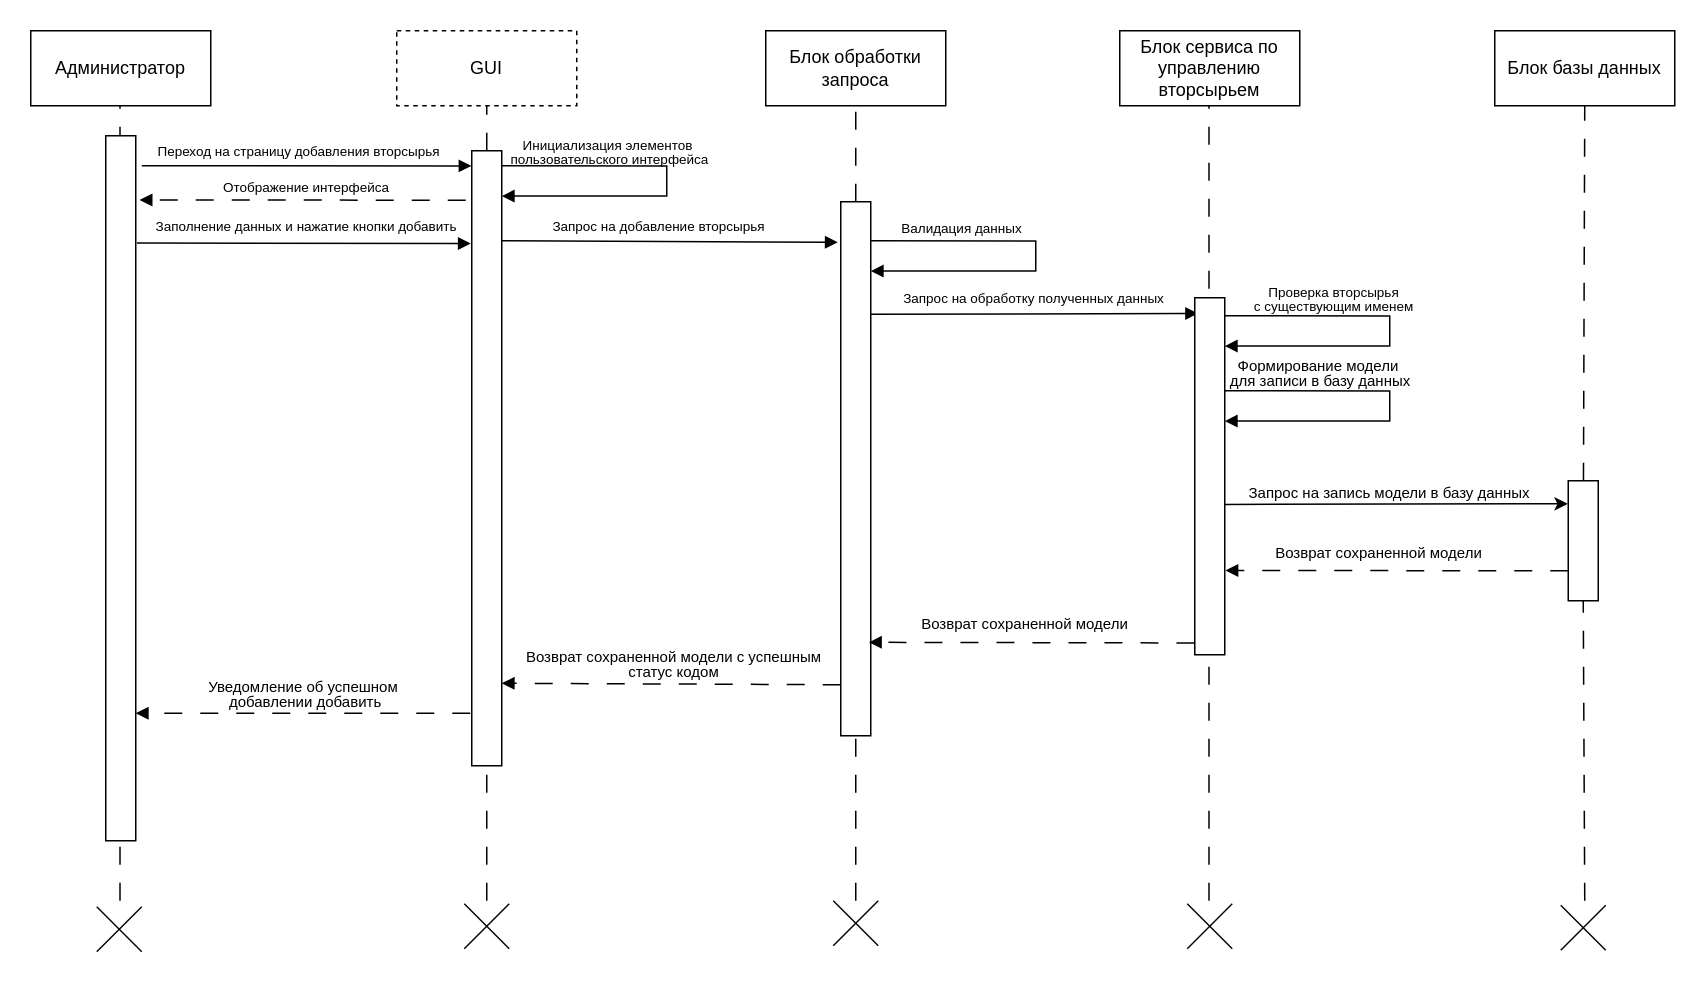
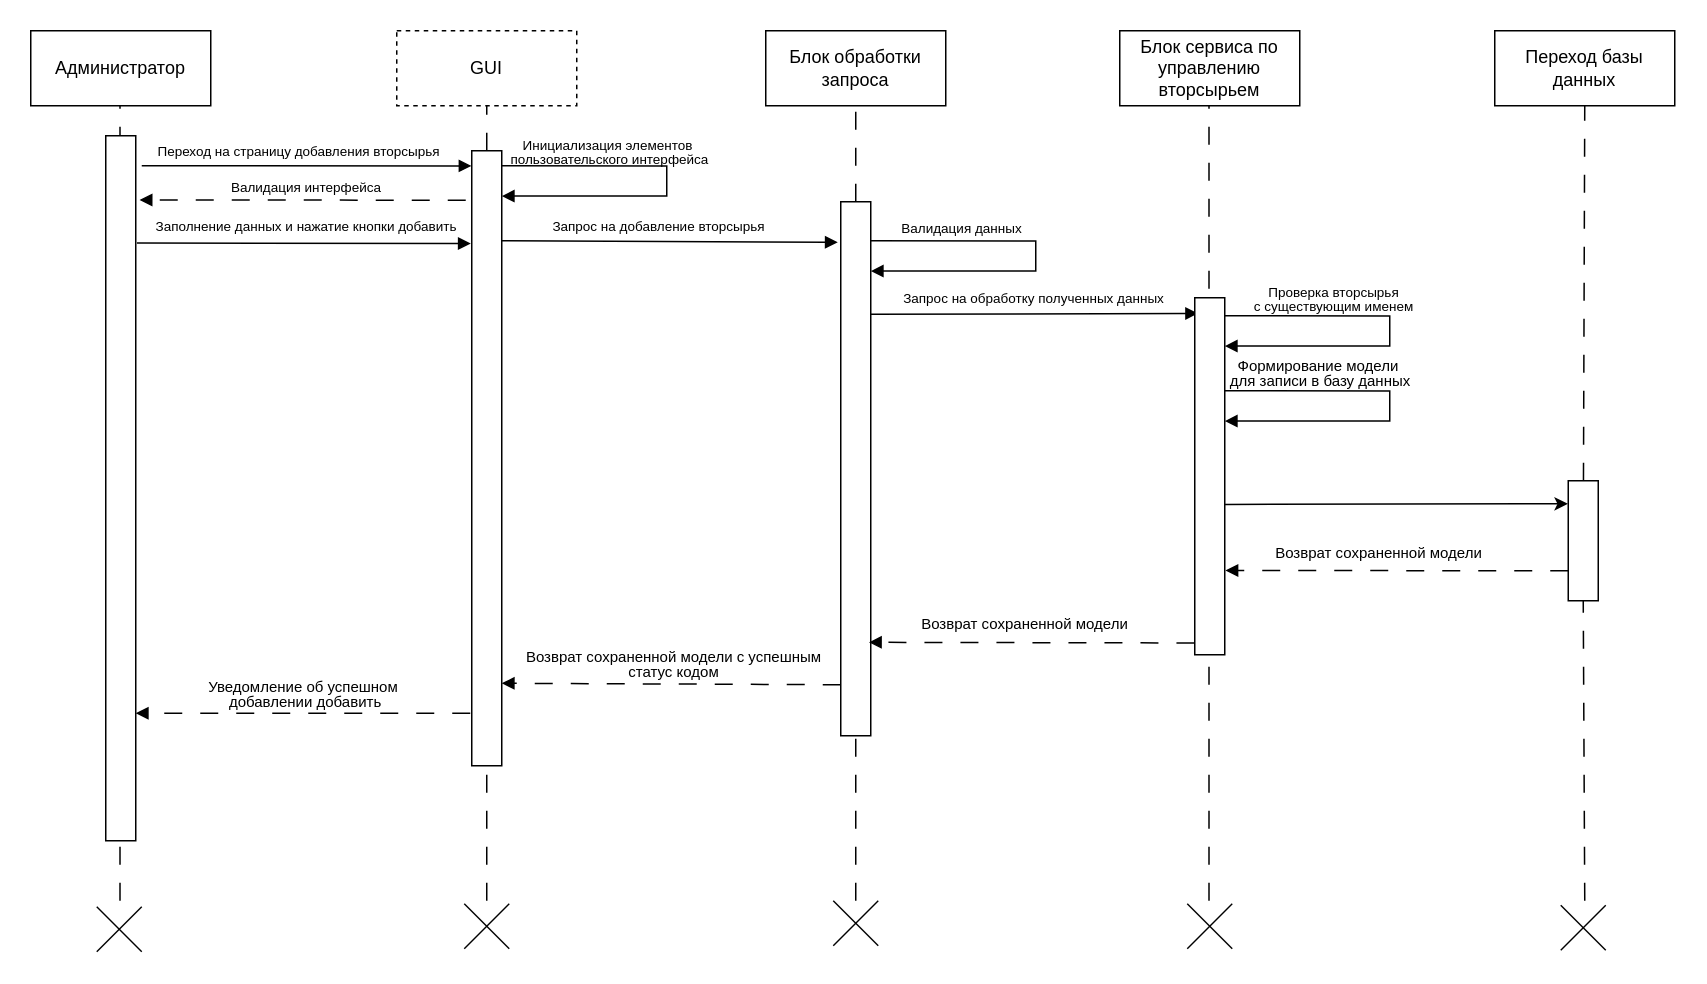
  <mxCell id="0" />
  <mxCell id="1" parent="0" />
  <mxCell id="2" value="Администратор" style="rounded=0;whiteSpace=wrap;html=1;" parent="1" vertex="1"><mxGeometry x="20" y="20" width="120" height="50" as="geometry" /></mxCell>
  <mxCell id="3" value="GUI" style="rounded=0;whiteSpace=wrap;html=1;dashed=1;" parent="1" vertex="1"><mxGeometry x="264" y="20" width="120" height="50" as="geometry" /></mxCell>
  <mxCell id="4" value="Блок обработки запроса" style="rounded=0;whiteSpace=wrap;html=1;" parent="1" vertex="1"><mxGeometry x="510" y="20" width="120" height="50" as="geometry" /></mxCell>
  <mxCell id="5" value="Блок сервиса по управлению вторсырьем" style="rounded=0;whiteSpace=wrap;html=1;" parent="1" vertex="1"><mxGeometry x="746" y="20" width="120" height="50" as="geometry" /></mxCell>
- <mxCell id="6" value="Блок базы данных" style="rounded=0;whiteSpace=wrap;html=1;" parent="1" vertex="1"><mxGeometry x="996" y="20" width="120" height="50" as="geometry" /></mxCell>
+ <mxCell id="6" value="Переход базы данных" style="rounded=0;whiteSpace=wrap;html=1;" parent="1" vertex="1"><mxGeometry x="996" y="20" width="120" height="50" as="geometry" /></mxCell>
  <mxCell id="7" value="" style="endArrow=none;html=1;rounded=0;entryX=0.5;entryY=1;entryDx=0;entryDy=0;dashed=1;dashPattern=12 12;" parent="1" source="30" target="3" edge="1"><mxGeometry width="50" height="50" relative="1" as="geometry"><mxPoint x="324" y="600" as="sourcePoint" /><mxPoint x="590" y="340" as="targetPoint" /></mxGeometry></mxCell>
  <mxCell id="8" value="" style="endArrow=none;html=1;rounded=0;entryX=0.5;entryY=1;entryDx=0;entryDy=0;dashed=1;dashPattern=12 12;" parent="1" edge="1"><mxGeometry width="50" height="50" relative="1" as="geometry"><mxPoint x="79.5" y="600" as="sourcePoint" /><mxPoint x="79.5" y="70" as="targetPoint" /></mxGeometry></mxCell>
  <mxCell id="9" value="" style="endArrow=none;html=1;rounded=0;entryX=0.5;entryY=1;entryDx=0;entryDy=0;dashed=1;dashPattern=12 12;" parent="1" source="39" edge="1"><mxGeometry width="50" height="50" relative="1" as="geometry"><mxPoint x="570" y="600" as="sourcePoint" /><mxPoint x="570" y="70" as="targetPoint" /></mxGeometry></mxCell>
  <mxCell id="10" value="" style="endArrow=none;html=1;rounded=0;entryX=0.5;entryY=1;entryDx=0;entryDy=0;dashed=1;dashPattern=12 12;" parent="1" edge="1"><mxGeometry width="50" height="50" relative="1" as="geometry"><mxPoint x="805.5" y="600" as="sourcePoint" /><mxPoint x="805.5" y="70" as="targetPoint" /></mxGeometry></mxCell>
  <mxCell id="11" value="" style="endArrow=none;html=1;rounded=0;entryX=0.5;entryY=1;entryDx=0;entryDy=0;dashed=1;dashPattern=12 12;" parent="1" source="62" edge="1"><mxGeometry width="50" height="50" relative="1" as="geometry"><mxPoint x="1056" y="600" as="sourcePoint" /><mxPoint x="1056" y="70" as="targetPoint" /></mxGeometry></mxCell>
  <mxCell id="12" value="" style="group" parent="1" vertex="1" connectable="0"><mxGeometry x="555" y="600" width="30" height="30" as="geometry" /></mxCell>
  <mxCell id="13" value="" style="endArrow=none;html=1;rounded=0;" parent="12" edge="1"><mxGeometry width="50" height="50" relative="1" as="geometry"><mxPoint y="30" as="sourcePoint" /><mxPoint x="30" as="targetPoint" /></mxGeometry></mxCell>
  <mxCell id="14" value="" style="endArrow=none;html=1;rounded=0;" parent="12" edge="1"><mxGeometry width="50" height="50" relative="1" as="geometry"><mxPoint x="30" y="30" as="sourcePoint" /><mxPoint as="targetPoint" /></mxGeometry></mxCell>
  <mxCell id="15" value="" style="group" parent="1" vertex="1" connectable="0"><mxGeometry x="791" y="602" width="30" height="30" as="geometry" /></mxCell>
  <mxCell id="16" value="" style="endArrow=none;html=1;rounded=0;" parent="15" edge="1"><mxGeometry width="50" height="50" relative="1" as="geometry"><mxPoint y="30" as="sourcePoint" /><mxPoint x="30" as="targetPoint" /></mxGeometry></mxCell>
  <mxCell id="17" value="" style="endArrow=none;html=1;rounded=0;" parent="15" edge="1"><mxGeometry width="50" height="50" relative="1" as="geometry"><mxPoint x="30" y="30" as="sourcePoint" /><mxPoint as="targetPoint" /></mxGeometry></mxCell>
  <mxCell id="18" value="" style="group" parent="1" vertex="1" connectable="0"><mxGeometry x="1040" y="603" width="30" height="30" as="geometry" /></mxCell>
  <mxCell id="19" value="" style="endArrow=none;html=1;rounded=0;" parent="18" edge="1"><mxGeometry width="50" height="50" relative="1" as="geometry"><mxPoint y="30" as="sourcePoint" /><mxPoint x="30" as="targetPoint" /></mxGeometry></mxCell>
  <mxCell id="20" value="" style="endArrow=none;html=1;rounded=0;" parent="18" edge="1"><mxGeometry width="50" height="50" relative="1" as="geometry"><mxPoint x="30" y="30" as="sourcePoint" /><mxPoint as="targetPoint" /></mxGeometry></mxCell>
  <mxCell id="21" value="" style="group" parent="1" vertex="1" connectable="0"><mxGeometry x="309" y="602" width="30" height="30" as="geometry" /></mxCell>
  <mxCell id="22" value="" style="endArrow=none;html=1;rounded=0;" parent="21" edge="1"><mxGeometry width="50" height="50" relative="1" as="geometry"><mxPoint y="30" as="sourcePoint" /><mxPoint x="30" as="targetPoint" /></mxGeometry></mxCell>
  <mxCell id="23" value="" style="endArrow=none;html=1;rounded=0;" parent="21" edge="1"><mxGeometry width="50" height="50" relative="1" as="geometry"><mxPoint x="30" y="30" as="sourcePoint" /><mxPoint as="targetPoint" /></mxGeometry></mxCell>
  <mxCell id="24" value="" style="group" parent="1" vertex="1" connectable="0"><mxGeometry x="64" y="604" width="30" height="30" as="geometry" /></mxCell>
  <mxCell id="25" value="" style="endArrow=none;html=1;rounded=0;" parent="24" edge="1"><mxGeometry width="50" height="50" relative="1" as="geometry"><mxPoint y="30" as="sourcePoint" /><mxPoint x="30" as="targetPoint" /></mxGeometry></mxCell>
  <mxCell id="26" value="" style="endArrow=none;html=1;rounded=0;" parent="24" edge="1"><mxGeometry width="50" height="50" relative="1" as="geometry"><mxPoint x="30" y="30" as="sourcePoint" /><mxPoint as="targetPoint" /></mxGeometry></mxCell>
  <mxCell id="27" value="" style="rounded=0;whiteSpace=wrap;html=1;" parent="1" vertex="1"><mxGeometry x="70" y="90" width="20" height="470" as="geometry" /></mxCell>
  <mxCell id="28" value="" style="endArrow=block;html=1;rounded=0;entryX=0.066;entryY=1.005;entryDx=0;entryDy=0;entryPerimeter=0;endFill=1;" parent="1" target="33" edge="1"><mxGeometry width="50" height="50" relative="1" as="geometry"><mxPoint x="94" y="110" as="sourcePoint" /><mxPoint x="310" y="110" as="targetPoint" /></mxGeometry></mxCell>
  <mxCell id="29" value="" style="endArrow=none;html=1;rounded=0;entryX=0.5;entryY=1;entryDx=0;entryDy=0;dashed=1;dashPattern=12 12;" parent="1" target="30" edge="1"><mxGeometry width="50" height="50" relative="1" as="geometry"><mxPoint x="324" y="600" as="sourcePoint" /><mxPoint x="324" y="70" as="targetPoint" /></mxGeometry></mxCell>
  <mxCell id="30" value="" style="rounded=0;whiteSpace=wrap;html=1;" parent="1" vertex="1"><mxGeometry x="314" y="100" width="20" height="410" as="geometry" /></mxCell>
  <mxCell id="31" value="&lt;font style=&quot;font-size: 9px;&quot;&gt;Переход на страницу добавления вторсырья&lt;/font&gt;" style="text;html=1;align=center;verticalAlign=middle;whiteSpace=wrap;rounded=0;" parent="1" vertex="1"><mxGeometry x="94" y="90" width="210" height="20" as="geometry" /></mxCell>
  <mxCell id="32" value="" style="endArrow=block;html=1;rounded=0;exitX=1.3;exitY=0.021;exitDx=0;exitDy=0;exitPerimeter=0;entryX=1.3;entryY=0.064;entryDx=0;entryDy=0;entryPerimeter=0;endFill=1;" parent="1" edge="1"><mxGeometry width="50" height="50" relative="1" as="geometry"><mxPoint x="334" y="110" as="sourcePoint" /><mxPoint x="334" y="130.21" as="targetPoint" /><Array as="points"><mxPoint x="444" y="110.13" /><mxPoint x="444" y="130.13" /></Array></mxGeometry></mxCell>
  <mxCell id="33" value="&lt;div style=&quot;line-height: 70%;&quot;&gt;&lt;font style=&quot;font-size: 9px; line-height: 70%;&quot;&gt;Инициализация элементов&lt;/font&gt;&lt;div&gt;&lt;font style=&quot;font-size: 9px; line-height: 70%;&quot;&gt;&amp;nbsp;пользовательского интерфейса&lt;/font&gt;&lt;/div&gt;&lt;/div&gt;" style="text;html=1;align=center;verticalAlign=middle;whiteSpace=wrap;rounded=0;spacing=2;" parent="1" vertex="1"><mxGeometry x="300" y="90" width="210" height="20" as="geometry" /></mxCell>
  <mxCell id="34" value="" style="endArrow=block;html=1;rounded=0;entryX=1.128;entryY=0.091;entryDx=0;entryDy=0;entryPerimeter=0;dashed=1;dashPattern=12 12;endFill=1;" parent="1" target="27" edge="1"><mxGeometry width="50" height="50" relative="1" as="geometry"><mxPoint x="310" y="133" as="sourcePoint" /><mxPoint x="380" y="280" as="targetPoint" /></mxGeometry></mxCell>
- <mxCell id="35" value="&lt;font style=&quot;font-size: 9px;&quot;&gt;Отображение интерфейса&lt;/font&gt;" style="text;html=1;align=center;verticalAlign=middle;whiteSpace=wrap;rounded=0;" parent="1" vertex="1"><mxGeometry x="99" y="114" width="210" height="20" as="geometry" /></mxCell>
+ <mxCell id="35" value="&lt;font style=&quot;font-size: 9px;&quot;&gt;Валидация интерфейса&lt;/font&gt;" style="text;html=1;align=center;verticalAlign=middle;whiteSpace=wrap;rounded=0;" parent="1" vertex="1"><mxGeometry x="99" y="114" width="210" height="20" as="geometry" /></mxCell>
  <mxCell id="36" value="" style="endArrow=block;html=1;rounded=0;exitX=1.039;exitY=0.152;exitDx=0;exitDy=0;exitPerimeter=0;entryX=-0.032;entryY=0.151;entryDx=0;entryDy=0;entryPerimeter=0;endFill=1;" parent="1" source="27" target="30" edge="1"><mxGeometry width="50" height="50" relative="1" as="geometry"><mxPoint x="90" y="160" as="sourcePoint" /><mxPoint x="313" y="160" as="targetPoint" /></mxGeometry></mxCell>
  <mxCell id="37" value="&lt;font style=&quot;font-size: 9px;&quot;&gt;Заполнение данных и нажатие кнопки добавить&lt;/font&gt;" style="text;html=1;align=center;verticalAlign=middle;whiteSpace=wrap;rounded=0;" parent="1" vertex="1"><mxGeometry x="99" y="140" width="210" height="20" as="geometry" /></mxCell>
  <mxCell id="38" value="" style="endArrow=none;html=1;rounded=0;entryX=0.5;entryY=1;entryDx=0;entryDy=0;dashed=1;dashPattern=12 12;" parent="1" target="39" edge="1"><mxGeometry width="50" height="50" relative="1" as="geometry"><mxPoint x="570" y="600" as="sourcePoint" /><mxPoint x="570" y="70" as="targetPoint" /></mxGeometry></mxCell>
  <mxCell id="39" value="" style="rounded=0;whiteSpace=wrap;html=1;" parent="1" vertex="1"><mxGeometry x="560" y="134" width="20" height="356" as="geometry" /></mxCell>
  <mxCell id="40" value="" style="endArrow=block;html=1;rounded=0;exitX=1;exitY=0.5;exitDx=0;exitDy=0;entryX=-0.019;entryY=0.129;entryDx=0;entryDy=0;entryPerimeter=0;endFill=1;" parent="1" edge="1"><mxGeometry width="50" height="50" relative="1" as="geometry"><mxPoint x="334" y="160" as="sourcePoint" /><mxPoint x="558" y="161" as="targetPoint" /></mxGeometry></mxCell>
  <mxCell id="41" value="&lt;font style=&quot;font-size: 9px;&quot;&gt;Запрос на добавление вторсырья&lt;/font&gt;" style="text;html=1;align=center;verticalAlign=middle;whiteSpace=wrap;rounded=0;" parent="1" vertex="1"><mxGeometry x="334" y="140" width="210" height="20" as="geometry" /></mxCell>
  <mxCell id="42" value="" style="endArrow=block;html=1;rounded=0;exitX=1.3;exitY=0.021;exitDx=0;exitDy=0;exitPerimeter=0;entryX=1.3;entryY=0.064;entryDx=0;entryDy=0;entryPerimeter=0;endFill=1;" parent="1" edge="1"><mxGeometry width="50" height="50" relative="1" as="geometry"><mxPoint x="580" y="160" as="sourcePoint" /><mxPoint x="580" y="180.21" as="targetPoint" /><Array as="points"><mxPoint x="690" y="160.13" /><mxPoint x="690" y="180.13" /></Array></mxGeometry></mxCell>
  <mxCell id="43" value="&lt;div style=&quot;line-height: 70%;&quot;&gt;&lt;font style=&quot;font-size: 9px;&quot;&gt;Валидация данных&lt;/font&gt;&lt;/div&gt;" style="text;html=1;align=center;verticalAlign=middle;whiteSpace=wrap;rounded=0;spacing=2;" parent="1" vertex="1"><mxGeometry x="536" y="141" width="210" height="20" as="geometry" /></mxCell>
  <mxCell id="44" value="" style="endArrow=block;html=1;rounded=0;exitX=1;exitY=0.5;exitDx=0;exitDy=0;entryX=0.112;entryY=0.044;entryDx=0;entryDy=0;entryPerimeter=0;endFill=1;" parent="1" target="46" edge="1"><mxGeometry width="50" height="50" relative="1" as="geometry"><mxPoint x="580" y="209" as="sourcePoint" /><mxPoint x="804" y="210" as="targetPoint" /></mxGeometry></mxCell>
  <mxCell id="45" value="&lt;font style=&quot;font-size: 9px;&quot;&gt;Запрос на обработку полученных данных&lt;/font&gt;" style="text;html=1;align=center;verticalAlign=middle;whiteSpace=wrap;rounded=0;" parent="1" vertex="1"><mxGeometry x="589" y="183" width="200" height="30" as="geometry" /></mxCell>
  <mxCell id="46" value="" style="rounded=0;whiteSpace=wrap;html=1;" parent="1" vertex="1"><mxGeometry x="796" y="198" width="20" height="238" as="geometry" /></mxCell>
  <mxCell id="47" value="" style="endArrow=block;html=1;rounded=0;exitX=1.3;exitY=0.021;exitDx=0;exitDy=0;exitPerimeter=0;entryX=1.3;entryY=0.064;entryDx=0;entryDy=0;entryPerimeter=0;endFill=1;" parent="1" edge="1"><mxGeometry width="50" height="50" relative="1" as="geometry"><mxPoint x="816" y="210" as="sourcePoint" /><mxPoint x="816" y="230.21" as="targetPoint" /><Array as="points"><mxPoint x="926" y="210.13" /><mxPoint x="926" y="230.13" /></Array></mxGeometry></mxCell>
  <mxCell id="48" value="&lt;div style=&quot;line-height: 70%;&quot;&gt;&lt;font style=&quot;font-size: 9px; line-height: 70%;&quot;&gt;Проверка вторсырья&lt;/font&gt;&lt;div&gt;&lt;font style=&quot;font-size: 9px; line-height: 70%;&quot;&gt;с существующим именем&lt;/font&gt;&lt;/div&gt;&lt;/div&gt;" style="text;html=1;align=center;verticalAlign=middle;whiteSpace=wrap;rounded=0;" parent="1" vertex="1"><mxGeometry x="789" y="183" width="200" height="30" as="geometry" /></mxCell>
  <mxCell id="49" value="" style="endArrow=block;html=1;rounded=0;exitX=1.3;exitY=0.021;exitDx=0;exitDy=0;exitPerimeter=0;entryX=1.3;entryY=0.064;entryDx=0;entryDy=0;entryPerimeter=0;endFill=1;" parent="1" edge="1"><mxGeometry width="50" height="50" relative="1" as="geometry"><mxPoint x="816" y="260" as="sourcePoint" /><mxPoint x="816" y="280.21" as="targetPoint" /><Array as="points"><mxPoint x="926" y="260.13" /><mxPoint x="926" y="280.13" /></Array></mxGeometry></mxCell>
  <mxCell id="50" value="&lt;div style=&quot;line-height: 70%;&quot;&gt;&lt;font size=&quot;1&quot;&gt;Формирование модели&amp;nbsp;&lt;/font&gt;&lt;/div&gt;&lt;div style=&quot;line-height: 70%;&quot;&gt;&lt;font size=&quot;1&quot;&gt;для записи в базу данных&lt;/font&gt;&lt;/div&gt;" style="text;html=1;align=center;verticalAlign=middle;whiteSpace=wrap;rounded=0;" parent="1" vertex="1"><mxGeometry x="780" y="233" width="200" height="30" as="geometry" /></mxCell>
  <mxCell id="51" value="" style="endArrow=classic;html=1;rounded=0;exitX=1.009;exitY=0.579;exitDx=0;exitDy=0;exitPerimeter=0;entryX=-0.011;entryY=0.192;entryDx=0;entryDy=0;entryPerimeter=0;" parent="1" source="46" target="62" edge="1"><mxGeometry width="50" height="50" relative="1" as="geometry"><mxPoint x="855" y="390" as="sourcePoint" /><mxPoint x="1040" y="365" as="targetPoint" /></mxGeometry></mxCell>
- <mxCell id="52" value="&lt;div style=&quot;line-height: 70%;&quot;&gt;&lt;font size=&quot;1&quot;&gt;Запрос на запись модели в базу данных&lt;/font&gt;&lt;/div&gt;" style="text;html=1;align=center;verticalAlign=middle;whiteSpace=wrap;rounded=0;" parent="1" vertex="1"><mxGeometry x="826" y="313" width="200" height="30" as="geometry" /></mxCell>
  <mxCell id="53" value="" style="endArrow=block;html=1;rounded=0;entryX=1.023;entryY=0.764;entryDx=0;entryDy=0;entryPerimeter=0;exitX=0;exitY=0.75;exitDx=0;exitDy=0;dashed=1;dashPattern=12 12;endFill=1;" parent="1" source="62" target="46" edge="1"><mxGeometry width="50" height="50" relative="1" as="geometry"><mxPoint x="323" y="143" as="sourcePoint" /><mxPoint x="103" y="143" as="targetPoint" /></mxGeometry></mxCell>
  <mxCell id="54" value="&lt;div style=&quot;line-height: 70%;&quot;&gt;&lt;font size=&quot;1&quot;&gt;Возврат сохраненной модели&lt;/font&gt;&lt;/div&gt;" style="text;html=1;align=center;verticalAlign=middle;whiteSpace=wrap;rounded=0;" parent="1" vertex="1"><mxGeometry x="819" y="353" width="200" height="30" as="geometry" /></mxCell>
  <mxCell id="55" value="" style="endArrow=block;html=1;rounded=0;entryX=0.939;entryY=0.825;entryDx=0;entryDy=0;entryPerimeter=0;exitX=-0.01;exitY=0.967;exitDx=0;exitDy=0;dashed=1;dashPattern=12 12;exitPerimeter=0;endFill=1;" parent="1" source="46" target="39" edge="1"><mxGeometry width="50" height="50" relative="1" as="geometry"><mxPoint x="797" y="426" as="sourcePoint" /><mxPoint x="568" y="425" as="targetPoint" /></mxGeometry></mxCell>
  <mxCell id="56" value="&lt;div style=&quot;line-height: 70%;&quot;&gt;&lt;font size=&quot;1&quot;&gt;Возврат сохраненной модели&lt;/font&gt;&lt;/div&gt;" style="text;html=1;align=center;verticalAlign=middle;whiteSpace=wrap;rounded=0;" parent="1" vertex="1"><mxGeometry x="583" y="400" width="200" height="30" as="geometry" /></mxCell>
  <mxCell id="57" value="" style="endArrow=block;html=1;rounded=0;entryX=0.985;entryY=0.567;entryDx=0;entryDy=0;entryPerimeter=0;dashed=1;dashPattern=12 12;endFill=1;" parent="1" edge="1"><mxGeometry width="50" height="50" relative="1" as="geometry"><mxPoint x="560" y="456" as="sourcePoint" /><mxPoint x="334" y="455" as="targetPoint" /></mxGeometry></mxCell>
  <mxCell id="58" value="&lt;div style=&quot;line-height: 70%;&quot;&gt;&lt;font size=&quot;1&quot;&gt;Возврат сохраненной модели с успешным статус кодом&lt;/font&gt;&lt;/div&gt;" style="text;html=1;align=center;verticalAlign=middle;whiteSpace=wrap;rounded=0;" parent="1" vertex="1"><mxGeometry x="349" y="427" width="200" height="30" as="geometry" /></mxCell>
  <mxCell id="59" value="" style="endArrow=block;html=1;rounded=0;entryX=0.985;entryY=0.567;entryDx=0;entryDy=0;entryPerimeter=0;dashed=1;dashPattern=12 12;endFill=1;" parent="1" edge="1"><mxGeometry width="50" height="50" relative="1" as="geometry"><mxPoint x="313" y="475" as="sourcePoint" /><mxPoint x="90" y="475" as="targetPoint" /></mxGeometry></mxCell>
  <mxCell id="60" value="&lt;div style=&quot;line-height: 70%;&quot;&gt;&lt;font size=&quot;1&quot;&gt;Уведомление об успешном&lt;/font&gt;&lt;/div&gt;&lt;div style=&quot;line-height: 70%;&quot;&gt;&lt;font size=&quot;1&quot;&gt;&amp;nbsp;добавлении добавить&lt;/font&gt;&lt;/div&gt;" style="text;html=1;align=center;verticalAlign=middle;whiteSpace=wrap;rounded=0;" parent="1" vertex="1"><mxGeometry x="102" y="447" width="200" height="30" as="geometry" /></mxCell>
  <mxCell id="61" value="" style="endArrow=none;html=1;rounded=0;entryX=0.5;entryY=1;entryDx=0;entryDy=0;dashed=1;dashPattern=12 12;" parent="1" target="62" edge="1"><mxGeometry width="50" height="50" relative="1" as="geometry"><mxPoint x="1056" y="600" as="sourcePoint" /><mxPoint x="1056" y="70" as="targetPoint" /></mxGeometry></mxCell>
  <mxCell id="62" value="" style="rounded=0;whiteSpace=wrap;html=1;" parent="1" vertex="1"><mxGeometry x="1045" y="320" width="20" height="80" as="geometry" /></mxCell>
